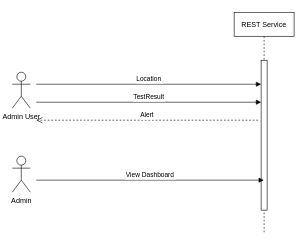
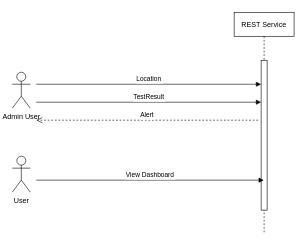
  <mxCell id="0" />
  <mxCell id="1" parent="0" />
  <mxCell id="2" value="REST Service" style="shape=umlLifeline;perimeter=lifelinePerimeter;container=1;collapsible=0;recursiveResize=0;rounded=0;shadow=0;strokeWidth=1;" parent="1" vertex="1"><mxGeometry x="390" y="20" width="100" height="370" as="geometry" /></mxCell>
  <mxCell id="3" value="" style="points=[];perimeter=orthogonalPerimeter;rounded=0;shadow=0;strokeWidth=1;" parent="2" vertex="1"><mxGeometry x="45" y="80" width="10" height="250" as="geometry" /></mxCell>
  <mxCell id="4" value="Alert" style="verticalAlign=bottom;endArrow=open;dashed=1;endSize=8;shadow=0;strokeWidth=1;" parent="1" edge="1"><mxGeometry relative="1" as="geometry"><mxPoint x="60" y="200" as="targetPoint" /><mxPoint x="430" y="200" as="sourcePoint" /></mxGeometry></mxCell>
  <mxCell id="5" value="Admin User" style="shape=umlActor;verticalLabelPosition=bottom;verticalAlign=top;html=1;outlineConnect=0;" vertex="1" parent="1"><mxGeometry x="20" y="120" width="30" height="60" as="geometry" /></mxCell>
  <mxCell id="6" value="Location" style="verticalAlign=bottom;endArrow=block;entryX=0;entryY=0;shadow=0;strokeWidth=1;" edge="1" parent="1"><mxGeometry relative="1" as="geometry"><mxPoint x="60" y="140" as="sourcePoint" /><mxPoint x="435" y="140" as="targetPoint" /></mxGeometry></mxCell>
  <mxCell id="7" value="TestResult" style="verticalAlign=bottom;endArrow=block;entryX=0;entryY=0;shadow=0;strokeWidth=1;" edge="1" parent="1"><mxGeometry relative="1" as="geometry"><mxPoint x="60" y="170" as="sourcePoint" /><mxPoint x="435" y="170" as="targetPoint" /></mxGeometry></mxCell>
- <mxCell id="8" value="Admin&lt;br&gt;" style="shape=umlActor;verticalLabelPosition=bottom;verticalAlign=top;html=1;outlineConnect=0;" vertex="1" parent="1"><mxGeometry x="20" y="260" width="30" height="60" as="geometry" /></mxCell>
+ <mxCell id="8" value="User&lt;br&gt;" style="shape=umlActor;verticalLabelPosition=bottom;verticalAlign=top;html=1;outlineConnect=0;" vertex="1" parent="1"><mxGeometry x="20" y="260" width="30" height="60" as="geometry" /></mxCell>
  <mxCell id="9" value="View Dashboard" style="verticalAlign=bottom;endArrow=block;shadow=0;strokeWidth=1;" edge="1" parent="1" target="2"><mxGeometry relative="1" as="geometry"><mxPoint x="60" y="300" as="sourcePoint" /><mxPoint x="425" y="300" as="targetPoint" /></mxGeometry></mxCell>
